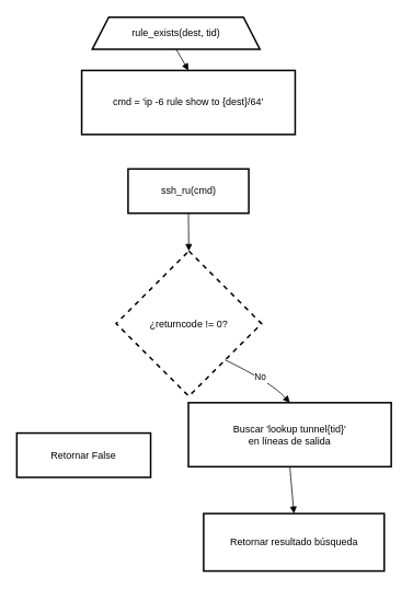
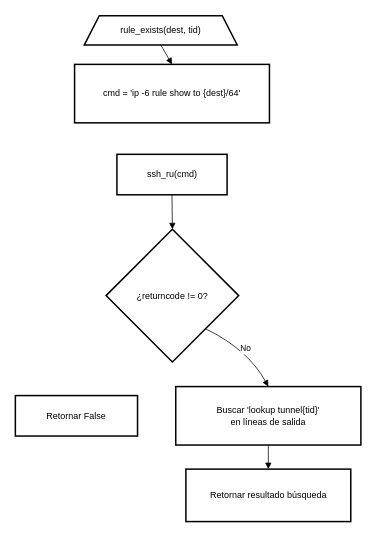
  <mxCell id="0" />
  <mxCell id="1" parent="0" />
  <mxCell id="2" value="rule_exists(dest, tid)" style="shape=trapezoid;perimeter=trapezoidPerimeter;fixedSize=1;strokeWidth=2;whiteSpace=wrap;" vertex="1" parent="1"><mxGeometry x="112" y="20" width="204" height="39" as="geometry" /></mxCell>
  <mxCell id="3" value="cmd = 'ip -6 rule show to {dest}/64'" style="whiteSpace=wrap;strokeWidth=2;" vertex="1" parent="1"><mxGeometry x="99" y="85" width="260" height="78" as="geometry" /></mxCell>
  <mxCell id="4" value="ssh_ru(cmd)" style="whiteSpace=wrap;strokeWidth=2;" vertex="1" parent="1"><mxGeometry x="155.5" y="205" width="147" height="54" as="geometry" /></mxCell>
- <mxCell id="5" value="¿returncode != 0?" style="rhombus;strokeWidth=2;whiteSpace=wrap;dashed=1;" vertex="1" parent="1"><mxGeometry x="141" y="305" width="177" height="177" as="geometry" /></mxCell>
+ <mxCell id="5" value="¿returncode != 0?" style="rhombus;strokeWidth=2;whiteSpace=wrap;" vertex="1" parent="1"><mxGeometry x="141" y="305" width="177" height="177" as="geometry" /></mxCell>
  <mxCell id="6" value="Retornar False" style="whiteSpace=wrap;strokeWidth=2;" vertex="1" parent="1"><mxGeometry x="20" y="526.88" width="163" height="54" as="geometry" /></mxCell>
- <mxCell id="7" value="Buscar 'lookup tunnel{tid}'&#10;        en líneas de salida" style="whiteSpace=wrap;strokeWidth=2;" vertex="1" parent="1"><mxGeometry x="229" y="489.88" width="247" height="78" as="geometry" /></mxCell>
+ <mxCell id="7" value="Buscar 'lookup tunnel{tid}'&#10;        en líneas de salida" style="whiteSpace=wrap;strokeWidth=2;" vertex="1" parent="1"><mxGeometry x="234" y="514.88" width="247" height="78" as="geometry" /></mxCell>
  <mxCell id="8" value="Retornar resultado búsqueda" style="whiteSpace=wrap;strokeWidth=2;" vertex="1" parent="1"><mxGeometry x="247.5" y="625" width="220" height="70" as="geometry" /></mxCell>
  <mxCell id="9" value="" style="curved=1;startArrow=none;endArrow=block;exitX=0.5;exitY=1;entryX=0.5;entryY=-0.01;rounded=0;exitDx=0;exitDy=0;" edge="1" parent="1" source="2" target="3"><mxGeometry relative="1" as="geometry"><Array as="points" /></mxGeometry></mxCell>
  <mxCell id="10" value="" style="curved=1;startArrow=none;endArrow=block;exitX=0.5;exitY=0.99;entryX=0.5;entryY=0;rounded=0;" edge="1" parent="1" source="4" target="5"><mxGeometry relative="1" as="geometry"><Array as="points" /></mxGeometry></mxCell>
  <mxCell id="11" value="No" style="curved=1;startArrow=none;endArrow=block;exitX=1;exitY=1;entryX=0.5;entryY=0;rounded=0;exitDx=0;exitDy=0;" edge="1" parent="1" source="5" target="7"><mxGeometry relative="1" as="geometry"><Array as="points"><mxPoint x="330" y="465" /></Array><mxPoint x="271.906" y="375.474" as="sourcePoint" /></mxGeometry></mxCell>
  <mxCell id="12" value="" style="curved=1;startArrow=none;endArrow=block;exitX=0.5;exitY=1;entryX=0.5;entryY=0;rounded=0;" edge="1" parent="1" source="7" target="8"><mxGeometry relative="1" as="geometry"><Array as="points" /></mxGeometry></mxCell>
